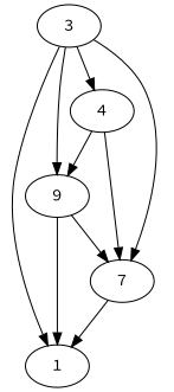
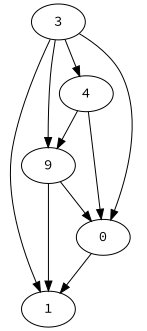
  strict digraph {
    fontname="Source Code Pro"
    node [fontname="Source Code Pro"]
    edge [fontname="Source Code Pro"]
-   0 [label=7]
+   0
    1
    n3 [label=9]
    3
    4
    0 -> 1
    n3 -> 0
    n3 -> 1
    3 -> 0
    3 -> 1
    3 -> n3
    3 -> 4
    4 -> 0
    4 -> n3
  }
